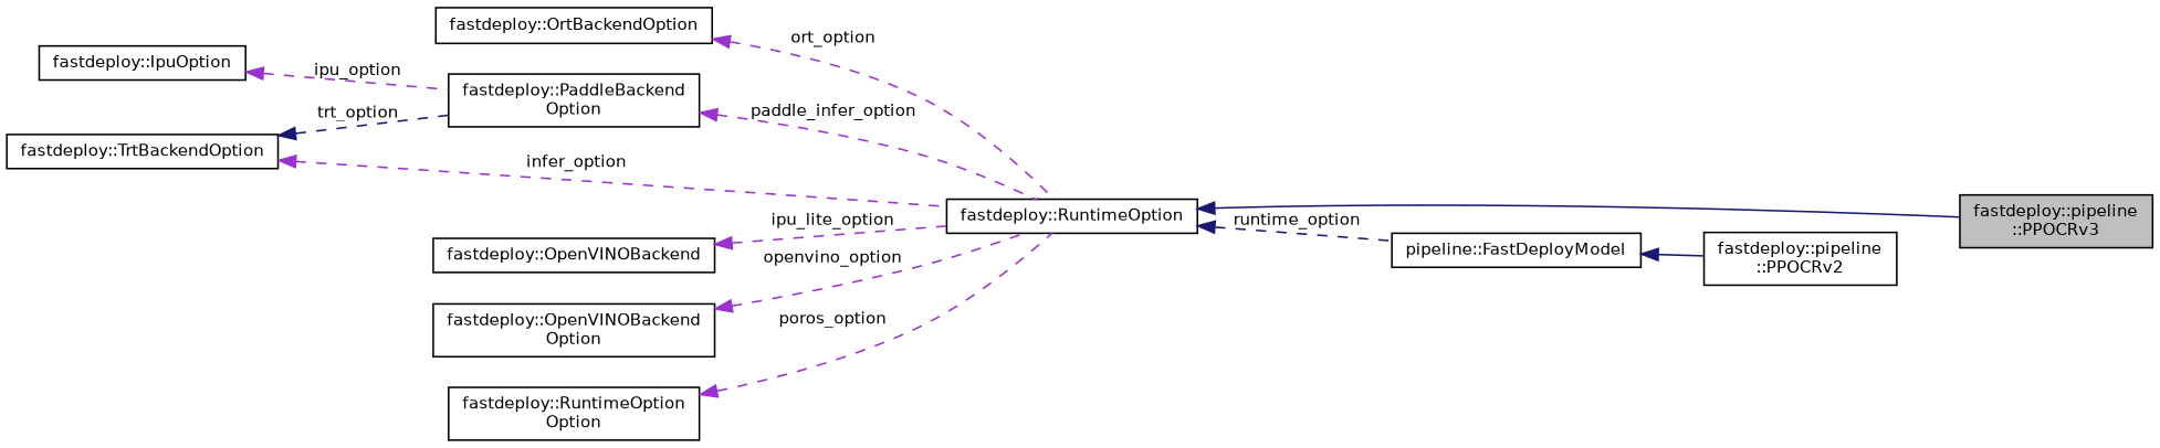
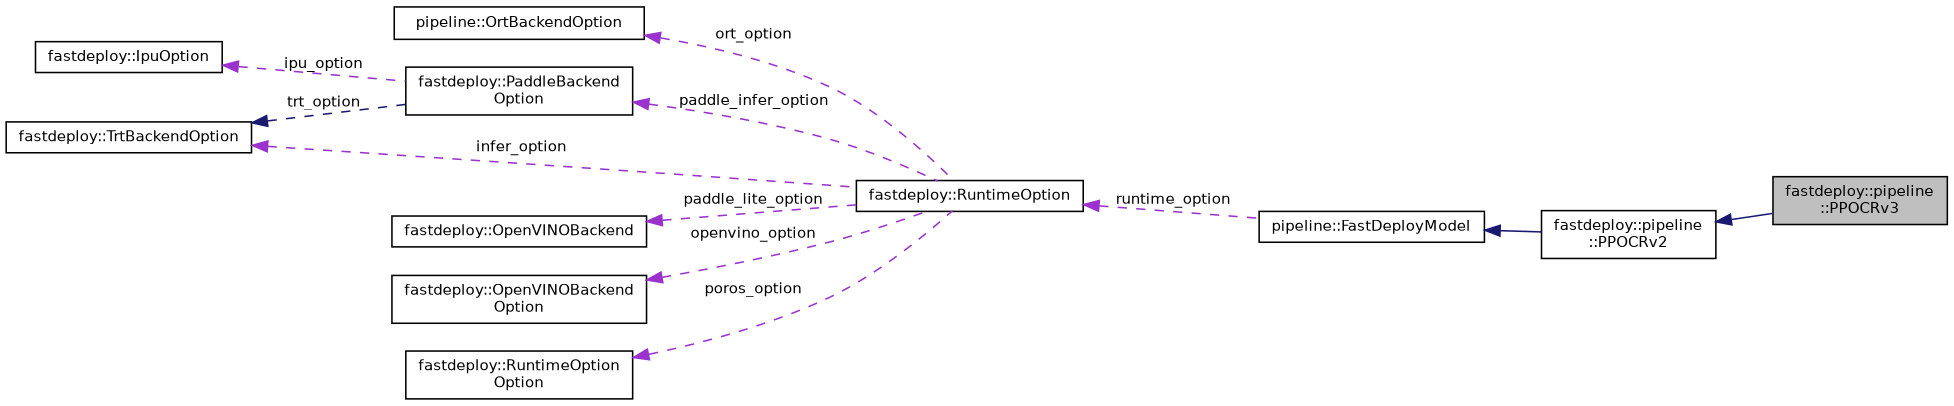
  digraph {
    rankdir=LR
    node [color=black fillcolor=white fontname=Helvetica fontsize=10 shape=record style=filled]
    edge [color=darkorchid3 dir=back fontname=Helvetica fontsize=10 labelfontname=Helvetica labelfontsize=10 style=dashed]
    n1 [fillcolor=grey75 fontcolor=black height=0.2 label="fastdeploy::pipeline\l::PPOCRv3" width=0.4]
    n2 [height=0.2 label="fastdeploy::pipeline\l::PPOCRv2" width=0.4]
    n3 [height=0.2 label="pipeline::FastDeployModel" width=0.4]
    n4 [height=0.2 label="fastdeploy::RuntimeOption" width=0.4]
-   n5 [height=0.2 label="fastdeploy::OrtBackendOption" width=0.4]
+   n5 [height=0.2 label="pipeline::OrtBackendOption" width=0.4]
    n6 [height=0.2 label="fastdeploy::PaddleBackend\lOption" width=0.4]
    n7 [height=0.2 label="fastdeploy::IpuOption" width=0.4]
    n8 [height=0.2 label="fastdeploy::TrtBackendOption" width=0.4]
    n9 [height=0.2 label="fastdeploy::OpenVINOBackend" width=0.4]
    n10 [height=0.2 label="fastdeploy::OpenVINOBackend\lOption" width=0.4]
    n11 [height=0.2 label="fastdeploy::RuntimeOption\lOption" width=0.4]
-   n4 -> n1 [color=midnightblue style=solid]
+   n2 -> n1 [color=midnightblue style=solid]
    n3 -> n2 [color=midnightblue style=solid]
-   n4 -> n3 [color=midnightblue label=" runtime_option"]
+   n4 -> n3 [label=" runtime_option"]
    n5 -> n4 [label=" ort_option"]
    n6 -> n4 [label=" paddle_infer_option"]
    n7 -> n6 [label=" ipu_option"]
    n8 -> n4 [label=" infer_option"]
    n8 -> n6 [color=midnightblue label=" trt_option"]
-   n9 -> n4 [label=" ipu_lite_option"]
+   n9 -> n4 [label=" paddle_lite_option"]
    n10 -> n4 [label=" openvino_option"]
    n11 -> n4 [label=" poros_option"]
  }
